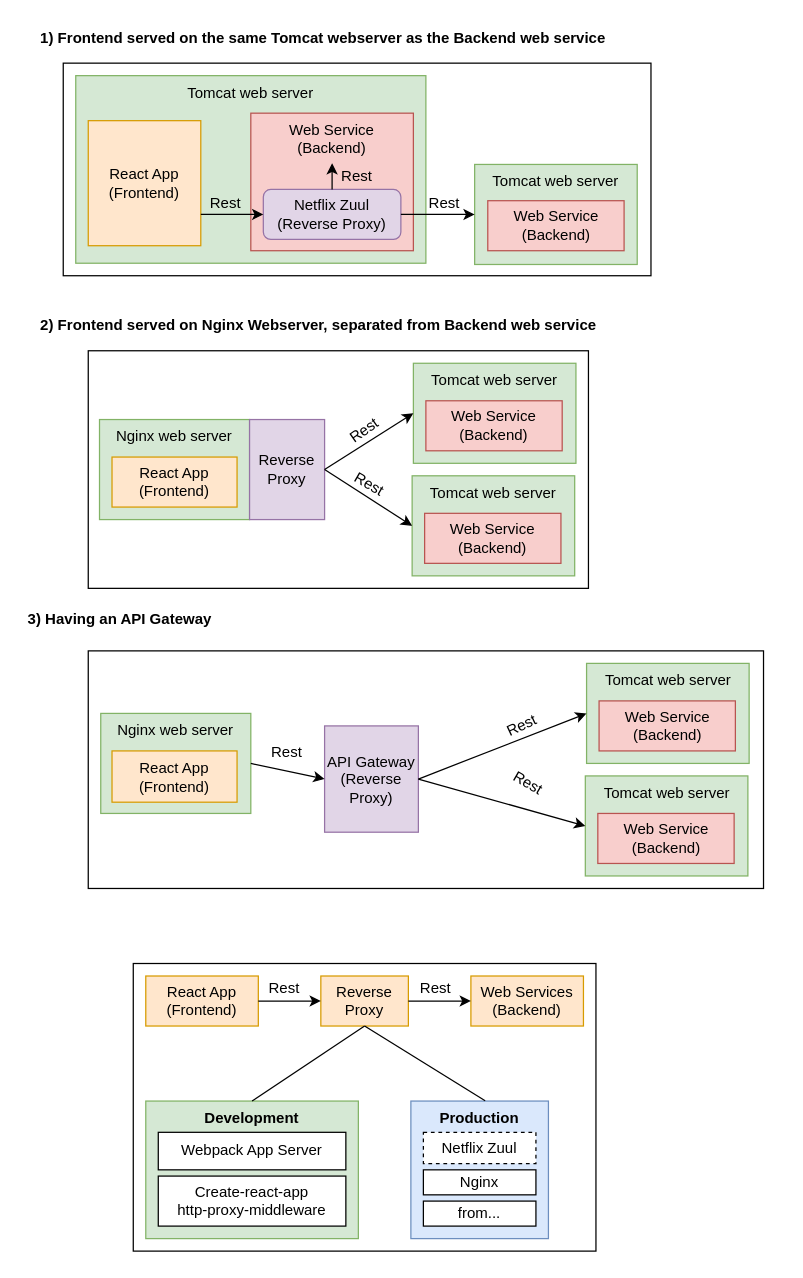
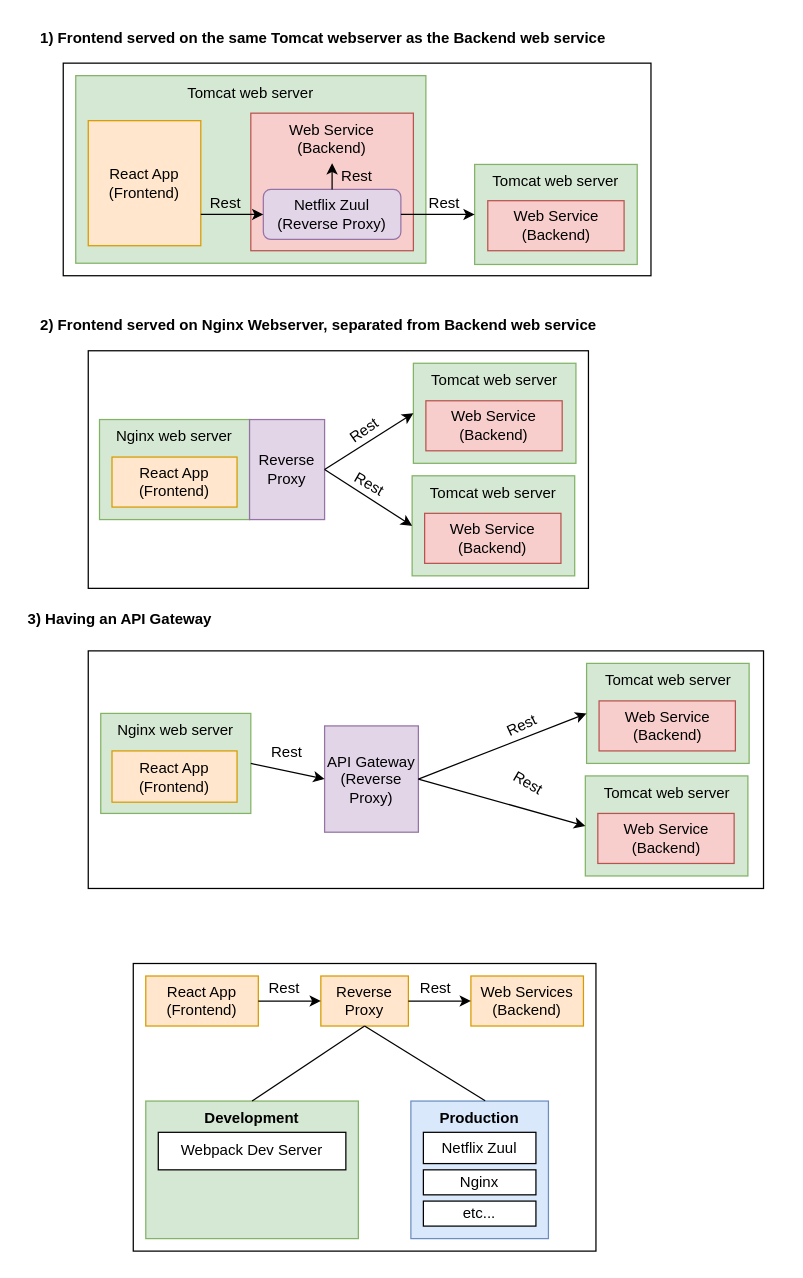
  <mxCell id="0" />
  <mxCell id="1" parent="0" />
  <mxCell id="2" value="" style="rounded=0;whiteSpace=wrap;html=1;" vertex="1" parent="1"><mxGeometry x="70" y="280" width="400" height="190" as="geometry" /></mxCell>
  <mxCell id="3" value="" style="rounded=0;whiteSpace=wrap;html=1;" vertex="1" parent="1"><mxGeometry x="50" y="50" width="470" height="170" as="geometry" /></mxCell>
  <mxCell id="4" value="Nginx web server" style="rounded=0;whiteSpace=wrap;html=1;fillColor=#d5e8d4;align=center;verticalAlign=top;strokeColor=#82b366;" parent="1" vertex="1"><mxGeometry x="79" y="335" width="120" height="80" as="geometry" /></mxCell>
  <mxCell id="5" value="Tomcat web server" style="rounded=0;whiteSpace=wrap;html=1;fillColor=#d5e8d4;align=center;verticalAlign=top;strokeColor=#82b366;" parent="1" vertex="1"><mxGeometry x="60" y="60" width="280" height="150" as="geometry" /></mxCell>
  <mxCell id="6" value="" style="rounded=0;whiteSpace=wrap;html=1;align=center;" parent="1" vertex="1"><mxGeometry x="106" y="770" width="370" height="230" as="geometry" /></mxCell>
  <mxCell id="7" value="1) Frontend served on the same Tomcat webserver as the Backend web service" style="text;html=1;strokeColor=none;fillColor=none;align=left;verticalAlign=middle;whiteSpace=wrap;rounded=0;fontStyle=1" parent="1" vertex="1"><mxGeometry x="30" y="20" width="570" height="20" as="geometry" /></mxCell>
  <mxCell id="8" value="2) Frontend served on Nginx Webserver, separated from Backend web service" style="text;html=1;strokeColor=none;fillColor=none;align=left;verticalAlign=middle;whiteSpace=wrap;rounded=0;fontStyle=1" parent="1" vertex="1"><mxGeometry x="30" y="250" width="590" height="20" as="geometry" /></mxCell>
  <mxCell id="9" value="React App&lt;br&gt;(Frontend)" style="rounded=0;whiteSpace=wrap;html=1;align=center;fillColor=#ffe6cc;strokeColor=#d79b00;" parent="1" vertex="1"><mxGeometry x="116" y="780" width="90" height="40" as="geometry" /></mxCell>
  <mxCell id="10" value="&lt;div&gt;Web Services&lt;/div&gt;&lt;div&gt;(Backend)&lt;br&gt;&lt;/div&gt;" style="rounded=0;whiteSpace=wrap;html=1;align=center;fillColor=#ffe6cc;strokeColor=#d79b00;" parent="1" vertex="1"><mxGeometry x="376" y="780" width="90" height="40" as="geometry" /></mxCell>
  <mxCell id="11" value="&lt;div&gt;Reverse &lt;br&gt;&lt;/div&gt;&lt;div&gt;Proxy&lt;/div&gt; " style="rounded=0;whiteSpace=wrap;html=1;align=center;fillColor=#ffe6cc;strokeColor=#d79b00;" parent="1" vertex="1"><mxGeometry x="256" y="780" width="70" height="40" as="geometry" /></mxCell>
  <mxCell id="12" value="" style="endArrow=classic;html=1;exitX=1;exitY=0.5;exitDx=0;exitDy=0;entryX=0;entryY=0.5;entryDx=0;entryDy=0;" parent="1" source="9" target="11" edge="1"><mxGeometry width="50" height="50" relative="1" as="geometry"><mxPoint x="216" y="750" as="sourcePoint" /><mxPoint x="266" y="700" as="targetPoint" /></mxGeometry></mxCell>
  <mxCell id="13" value="" style="endArrow=classic;html=1;entryX=0;entryY=0.5;entryDx=0;entryDy=0;exitX=1;exitY=0.5;exitDx=0;exitDy=0;" parent="1" source="11" target="10" edge="1"><mxGeometry width="50" height="50" relative="1" as="geometry"><mxPoint x="256" y="790" as="sourcePoint" /><mxPoint x="306" y="740" as="targetPoint" /></mxGeometry></mxCell>
  <mxCell id="14" value="Rest" style="text;html=1;strokeColor=none;fillColor=none;align=center;verticalAlign=middle;whiteSpace=wrap;rounded=0;" parent="1" vertex="1"><mxGeometry x="207" y="780" width="40" height="20" as="geometry" /></mxCell>
  <mxCell id="15" value="Rest" style="text;html=1;strokeColor=none;fillColor=none;align=center;verticalAlign=middle;whiteSpace=wrap;rounded=0;" parent="1" vertex="1"><mxGeometry x="328" y="780" width="40" height="20" as="geometry" /></mxCell>
  <mxCell id="16" value="&lt;b&gt;Development&lt;/b&gt;" style="rounded=0;whiteSpace=wrap;html=1;align=center;verticalAlign=top;fillColor=#d5e8d4;strokeColor=#82b366;" parent="1" vertex="1"><mxGeometry x="116" y="880" width="170" height="110" as="geometry" /></mxCell>
- <mxCell id="17" value="&lt;div&gt;Webpack App Server&lt;/div&gt;" style="rounded=0;whiteSpace=wrap;html=1;align=center;" parent="1" vertex="1"><mxGeometry x="126" y="905" width="150" height="30" as="geometry" /></mxCell>
- <mxCell id="18" value="&lt;div&gt;Create-react-app&lt;br&gt;&lt;/div&gt;&lt;div&gt;http-proxy-middleware&lt;/div&gt;" style="rounded=0;whiteSpace=wrap;html=1;align=center;" parent="1" vertex="1"><mxGeometry x="126" y="940" width="150" height="40" as="geometry" /></mxCell>
+ <mxCell id="17" value="&lt;div&gt;Webpack Dev Server&lt;/div&gt;" style="rounded=0;whiteSpace=wrap;html=1;align=center;" parent="1" vertex="1"><mxGeometry x="126" y="905" width="150" height="30" as="geometry" /></mxCell>
  <mxCell id="19" value="&lt;b&gt;Production&lt;/b&gt;" style="rounded=0;whiteSpace=wrap;html=1;align=center;verticalAlign=top;fillColor=#dae8fc;strokeColor=#6c8ebf;" parent="1" vertex="1"><mxGeometry x="328" y="880" width="110" height="110" as="geometry" /></mxCell>
- <mxCell id="20" value="Netflix Zuul" style="rounded=0;whiteSpace=wrap;html=1;align=center;dashed=1;" parent="1" vertex="1"><mxGeometry x="338" y="905" width="90" height="25" as="geometry" /></mxCell>
+ <mxCell id="20" value="Netflix Zuul" style="rounded=0;whiteSpace=wrap;html=1;align=center;" parent="1" vertex="1"><mxGeometry x="338" y="905" width="90" height="25" as="geometry" /></mxCell>
  <mxCell id="21" value="Nginx" style="rounded=0;whiteSpace=wrap;html=1;align=center;" parent="1" vertex="1"><mxGeometry x="338" y="935" width="90" height="20" as="geometry" /></mxCell>
  <mxCell id="22" value="" style="endArrow=none;html=1;entryX=0.5;entryY=1;entryDx=0;entryDy=0;exitX=0.5;exitY=0;exitDx=0;exitDy=0;" parent="1" source="16" target="11" edge="1"><mxGeometry width="50" height="50" relative="1" as="geometry"><mxPoint x="256" y="910" as="sourcePoint" /><mxPoint x="306" y="860" as="targetPoint" /></mxGeometry></mxCell>
  <mxCell id="23" value="" style="endArrow=none;html=1;entryX=0.5;entryY=1;entryDx=0;entryDy=0;exitX=0.54;exitY=-0.002;exitDx=0;exitDy=0;exitPerimeter=0;" parent="1" source="19" target="11" edge="1"><mxGeometry width="50" height="50" relative="1" as="geometry"><mxPoint x="226" y="910" as="sourcePoint" /><mxPoint x="276" y="860" as="targetPoint" /></mxGeometry></mxCell>
- <mxCell id="24" value="from..." style="rounded=0;whiteSpace=wrap;html=1;align=center;" parent="1" vertex="1"><mxGeometry x="338" y="960" width="90" height="20" as="geometry" /></mxCell>
+ <mxCell id="24" value="etc..." style="rounded=0;whiteSpace=wrap;html=1;align=center;" parent="1" vertex="1"><mxGeometry x="338" y="960" width="90" height="20" as="geometry" /></mxCell>
  <mxCell id="25" value="React App&lt;br&gt;(Frontend)" style="rounded=0;whiteSpace=wrap;html=1;align=center;fillColor=#ffe6cc;strokeColor=#d79b00;" parent="1" vertex="1"><mxGeometry x="70" y="96" width="90" height="100" as="geometry" /></mxCell>
  <mxCell id="26" value="&lt;div&gt;Web Service&lt;/div&gt;&lt;div&gt;(Backend)&lt;br&gt;&lt;/div&gt;" style="rounded=0;whiteSpace=wrap;html=1;align=center;fillColor=#f8cecc;strokeColor=#b85450;verticalAlign=top;" parent="1" vertex="1"><mxGeometry x="200" y="90" width="130" height="110" as="geometry" /></mxCell>
  <mxCell id="27" value="&lt;div&gt;Netflix Zuul&lt;/div&gt;&lt;div&gt;(Reverse Proxy)&lt;br&gt;&lt;/div&gt;" style="whiteSpace=wrap;html=1;fillColor=#e1d5e7;align=center;strokeColor=#9673a6;rounded=1;" parent="1" vertex="1"><mxGeometry x="210" y="151" width="110" height="40" as="geometry" /></mxCell>
  <mxCell id="28" value="React App&lt;br&gt;(Frontend)" style="rounded=0;whiteSpace=wrap;html=1;align=center;fillColor=#ffe6cc;strokeColor=#d79b00;" parent="1" vertex="1"><mxGeometry x="89" y="365" width="100" height="40" as="geometry" /></mxCell>
  <mxCell id="29" value="Tomcat web server" style="rounded=0;whiteSpace=wrap;html=1;fillColor=#d5e8d4;align=center;verticalAlign=top;strokeColor=#82b366;" parent="1" vertex="1"><mxGeometry x="330" y="290" width="130" height="80" as="geometry" /></mxCell>
  <mxCell id="30" value="&lt;div&gt;Web Service&lt;/div&gt;&lt;div&gt;(Backend)&lt;br&gt;&lt;/div&gt;" style="rounded=0;whiteSpace=wrap;html=1;align=center;fillColor=#f8cecc;strokeColor=#b85450;" parent="1" vertex="1"><mxGeometry x="340" y="320" width="109" height="40" as="geometry" /></mxCell>
  <mxCell id="31" value="Reverse Proxy" style="rounded=0;whiteSpace=wrap;html=1;fillColor=#e1d5e7;align=center;strokeColor=#9673a6;" parent="1" vertex="1"><mxGeometry x="199" y="335" width="60" height="80" as="geometry" /></mxCell>
  <mxCell id="32" value="" style="endArrow=classic;html=1;exitX=1;exitY=0.5;exitDx=0;exitDy=0;entryX=0;entryY=0.5;entryDx=0;entryDy=0;" parent="1" source="31" target="29" edge="1"><mxGeometry width="50" height="50" relative="1" as="geometry"><mxPoint x="260" y="360" as="sourcePoint" /><mxPoint x="310" y="310" as="targetPoint" /></mxGeometry></mxCell>
  <mxCell id="33" value="Rest" style="text;html=1;strokeColor=none;fillColor=none;align=center;verticalAlign=middle;whiteSpace=wrap;rounded=0;rotation=-35;" parent="1" vertex="1"><mxGeometry x="271" y="334" width="40" height="20" as="geometry" /></mxCell>
  <mxCell id="34" value="" style="endArrow=classic;html=1;exitX=1;exitY=0.75;exitDx=0;exitDy=0;entryX=0;entryY=0.5;entryDx=0;entryDy=0;" parent="1" source="25" target="27" edge="1"><mxGeometry width="50" height="50" relative="1" as="geometry"><mxPoint x="260" y="190" as="sourcePoint" /><mxPoint x="310" y="140" as="targetPoint" /></mxGeometry></mxCell>
  <mxCell id="35" value="Rest" style="text;html=1;strokeColor=none;fillColor=none;align=center;verticalAlign=middle;whiteSpace=wrap;rounded=0;" parent="1" vertex="1"><mxGeometry x="160" y="152" width="40" height="20" as="geometry" /></mxCell>
  <mxCell id="36" value="Tomcat web server" style="rounded=0;whiteSpace=wrap;html=1;fillColor=#d5e8d4;align=center;verticalAlign=top;strokeColor=#82b366;" vertex="1" parent="1"><mxGeometry x="329" y="380" width="130" height="80" as="geometry" /></mxCell>
  <mxCell id="37" value="&lt;div&gt;Web Service&lt;/div&gt;&lt;div&gt;(Backend)&lt;br&gt;&lt;/div&gt;" style="rounded=0;whiteSpace=wrap;html=1;align=center;fillColor=#f8cecc;strokeColor=#b85450;" vertex="1" parent="1"><mxGeometry x="339" y="410" width="109" height="40" as="geometry" /></mxCell>
  <mxCell id="38" value="" style="endArrow=classic;html=1;exitX=1;exitY=0.5;exitDx=0;exitDy=0;entryX=0;entryY=0.5;entryDx=0;entryDy=0;" edge="1" parent="1" source="31" target="36"><mxGeometry width="50" height="50" relative="1" as="geometry"><mxPoint x="269" y="385" as="sourcePoint" /><mxPoint x="340" y="340" as="targetPoint" /></mxGeometry></mxCell>
  <mxCell id="39" value="Rest" style="text;html=1;strokeColor=none;fillColor=none;align=center;verticalAlign=middle;whiteSpace=wrap;rounded=0;rotation=30;" vertex="1" parent="1"><mxGeometry x="275" y="377" width="40" height="20" as="geometry" /></mxCell>
  <mxCell id="40" value="Tomcat web server" style="rounded=0;whiteSpace=wrap;html=1;fillColor=#d5e8d4;align=center;verticalAlign=top;strokeColor=#82b366;" vertex="1" parent="1"><mxGeometry x="379" y="131" width="130" height="80" as="geometry" /></mxCell>
  <mxCell id="41" value="&lt;div&gt;Web Service&lt;/div&gt;&lt;div&gt;(Backend)&lt;br&gt;&lt;/div&gt;" style="rounded=0;whiteSpace=wrap;html=1;align=center;fillColor=#f8cecc;strokeColor=#b85450;" vertex="1" parent="1"><mxGeometry x="389.5" y="160" width="109" height="40" as="geometry" /></mxCell>
  <mxCell id="42" value="" style="endArrow=classic;html=1;exitX=1;exitY=0.5;exitDx=0;exitDy=0;entryX=0;entryY=0.5;entryDx=0;entryDy=0;" edge="1" parent="1" source="27" target="40"><mxGeometry width="50" height="50" relative="1" as="geometry"><mxPoint x="480" y="200" as="sourcePoint" /><mxPoint x="530" y="200" as="targetPoint" /></mxGeometry></mxCell>
  <mxCell id="43" value="Rest" style="text;html=1;strokeColor=none;fillColor=none;align=center;verticalAlign=middle;whiteSpace=wrap;rounded=0;" vertex="1" parent="1"><mxGeometry x="335" y="152" width="40" height="20" as="geometry" /></mxCell>
  <mxCell id="44" value="" style="endArrow=classic;html=1;exitX=0.5;exitY=0;exitDx=0;exitDy=0;" edge="1" parent="1" source="27"><mxGeometry width="50" height="50" relative="1" as="geometry"><mxPoint x="-10" y="160" as="sourcePoint" /><mxPoint x="265" y="130" as="targetPoint" /></mxGeometry></mxCell>
  <mxCell id="45" value="Rest" style="text;html=1;strokeColor=none;fillColor=none;align=center;verticalAlign=middle;whiteSpace=wrap;rounded=0;" vertex="1" parent="1"><mxGeometry x="265" y="131" width="40" height="20" as="geometry" /></mxCell>
  <mxCell id="46" value="3) Having an API Gateway" style="text;html=1;strokeColor=none;fillColor=none;align=left;verticalAlign=middle;whiteSpace=wrap;rounded=0;fontStyle=1" vertex="1" parent="1"><mxGeometry x="20" y="485" width="590" height="20" as="geometry" /></mxCell>
  <mxCell id="47" value="" style="rounded=0;whiteSpace=wrap;html=1;" vertex="1" parent="1"><mxGeometry x="70" y="520" width="540" height="190" as="geometry" /></mxCell>
  <mxCell id="48" value="Nginx web server" style="rounded=0;whiteSpace=wrap;html=1;fillColor=#d5e8d4;align=center;verticalAlign=top;strokeColor=#82b366;" vertex="1" parent="1"><mxGeometry x="80" y="570" width="120" height="80" as="geometry" /></mxCell>
  <mxCell id="49" value="React App&lt;br&gt;(Frontend)" style="rounded=0;whiteSpace=wrap;html=1;align=center;fillColor=#ffe6cc;strokeColor=#d79b00;" vertex="1" parent="1"><mxGeometry x="89" y="600" width="100" height="41" as="geometry" /></mxCell>
  <mxCell id="50" value="Tomcat web server" style="rounded=0;whiteSpace=wrap;html=1;fillColor=#d5e8d4;align=center;verticalAlign=top;strokeColor=#82b366;" vertex="1" parent="1"><mxGeometry x="468.5" y="530" width="130" height="80" as="geometry" /></mxCell>
  <mxCell id="51" value="&lt;div&gt;Web Service&lt;/div&gt;&lt;div&gt;(Backend)&lt;br&gt;&lt;/div&gt;" style="rounded=0;whiteSpace=wrap;html=1;align=center;fillColor=#f8cecc;strokeColor=#b85450;" vertex="1" parent="1"><mxGeometry x="478.5" y="560" width="109" height="40" as="geometry" /></mxCell>
  <mxCell id="52" value="API Gateway&lt;div&gt;(Reverse Proxy)&lt;br&gt;&lt;/div&gt;" style="rounded=0;whiteSpace=wrap;html=1;fillColor=#e1d5e7;align=center;strokeColor=#9673a6;" vertex="1" parent="1"><mxGeometry x="259" y="580" width="75" height="85" as="geometry" /></mxCell>
  <mxCell id="53" value="" style="endArrow=classic;html=1;exitX=1;exitY=0.5;exitDx=0;exitDy=0;entryX=0;entryY=0.5;entryDx=0;entryDy=0;" edge="1" parent="1" source="52" target="50"><mxGeometry width="50" height="50" relative="1" as="geometry"><mxPoint x="229" y="600" as="sourcePoint" /><mxPoint x="279" y="550" as="targetPoint" /></mxGeometry></mxCell>
  <mxCell id="54" value="Rest" style="text;html=1;strokeColor=none;fillColor=none;align=center;verticalAlign=middle;whiteSpace=wrap;rounded=0;rotation=-25;" vertex="1" parent="1"><mxGeometry x="397" y="570" width="40" height="20" as="geometry" /></mxCell>
  <mxCell id="55" value="Tomcat web server" style="rounded=0;whiteSpace=wrap;html=1;fillColor=#d5e8d4;align=center;verticalAlign=top;strokeColor=#82b366;" vertex="1" parent="1"><mxGeometry x="467.5" y="620" width="130" height="80" as="geometry" /></mxCell>
  <mxCell id="56" value="&lt;div&gt;Web Service&lt;/div&gt;&lt;div&gt;(Backend)&lt;br&gt;&lt;/div&gt;" style="rounded=0;whiteSpace=wrap;html=1;align=center;fillColor=#f8cecc;strokeColor=#b85450;" vertex="1" parent="1"><mxGeometry x="477.5" y="650" width="109" height="40" as="geometry" /></mxCell>
  <mxCell id="57" value="" style="endArrow=classic;html=1;exitX=1;exitY=0.5;exitDx=0;exitDy=0;entryX=0;entryY=0.5;entryDx=0;entryDy=0;" edge="1" parent="1" source="52" target="55"><mxGeometry width="50" height="50" relative="1" as="geometry"><mxPoint x="238" y="625" as="sourcePoint" /><mxPoint x="309" y="580" as="targetPoint" /></mxGeometry></mxCell>
  <mxCell id="58" value="Rest" style="text;html=1;strokeColor=none;fillColor=none;align=center;verticalAlign=middle;whiteSpace=wrap;rounded=0;rotation=30;" vertex="1" parent="1"><mxGeometry x="402" y="616" width="40" height="20" as="geometry" /></mxCell>
  <mxCell id="59" value="" style="endArrow=classic;html=1;entryX=0;entryY=0.5;entryDx=0;entryDy=0;exitX=1;exitY=0.5;exitDx=0;exitDy=0;" edge="1" parent="1" source="48" target="52"><mxGeometry width="50" height="50" relative="1" as="geometry"><mxPoint x="170" y="600" as="sourcePoint" /><mxPoint x="220" y="550" as="targetPoint" /></mxGeometry></mxCell>
  <mxCell id="60" value="Rest" style="text;html=1;strokeColor=none;fillColor=none;align=center;verticalAlign=middle;whiteSpace=wrap;rounded=0;rotation=0;" vertex="1" parent="1"><mxGeometry x="209" y="591" width="40" height="20" as="geometry" /></mxCell>
